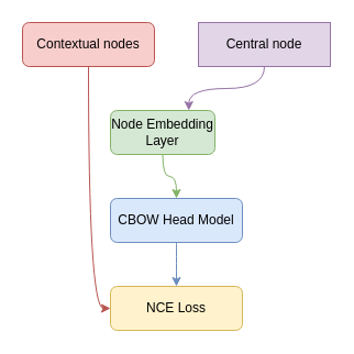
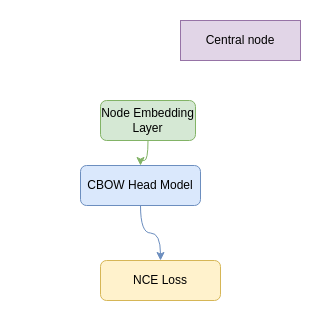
  <mxCell id="0" />
  <mxCell id="1" parent="0" />
  <mxCell id="2" style="edgeStyle=orthogonalEdgeStyle;curved=1;rounded=0;orthogonalLoop=1;jettySize=auto;html=1;fillColor=#d5e8d4;strokeColor=#82b366;" edge="1" parent="1" source="3" target="5"><mxGeometry relative="1" as="geometry" /></mxCell>
  <mxCell id="3" value="Node Embedding Layer" style="rounded=1;whiteSpace=wrap;html=1;fillColor=#d5e8d4;strokeColor=#82b366;" vertex="1" parent="1"><mxGeometry x="100" y="100" width="95" height="40" as="geometry" /></mxCell>
  <mxCell id="4" style="edgeStyle=orthogonalEdgeStyle;curved=1;rounded=0;orthogonalLoop=1;jettySize=auto;html=1;fillColor=#dae8fc;strokeColor=#6c8ebf;" edge="1" parent="1" source="5" target="6"><mxGeometry relative="1" as="geometry" /></mxCell>
- <mxCell id="5" value="CBOW Head Model" style="rounded=1;whiteSpace=wrap;html=1;fillColor=#dae8fc;strokeColor=#6c8ebf;" vertex="1" parent="1"><mxGeometry x="100" y="180" width="120" height="40" as="geometry" /></mxCell>
+ <mxCell id="5" value="CBOW Head Model" style="rounded=1;whiteSpace=wrap;html=1;fillColor=#dae8fc;strokeColor=#6c8ebf;" vertex="1" parent="1"><mxGeometry x="80" y="165" width="120" height="40" as="geometry" /></mxCell>
  <mxCell id="6" value="NCE Loss" style="rounded=1;whiteSpace=wrap;html=1;fillColor=#fff2cc;strokeColor=#d6b656;" vertex="1" parent="1"><mxGeometry x="100" y="260" width="120" height="40" as="geometry" /></mxCell>
- <mxCell id="7" style="edgeStyle=orthogonalEdgeStyle;rounded=0;orthogonalLoop=1;jettySize=auto;html=1;entryX=0;entryY=0.5;entryDx=0;entryDy=0;curved=1;fillColor=#f8cecc;strokeColor=#b85450;" edge="1" parent="1" source="8" target="6"><mxGeometry relative="1" as="geometry" /></mxCell>
- <mxCell id="8" value="Contextual nodes" style="rounded=1;whiteSpace=wrap;html=1;fillColor=#f8cecc;strokeColor=#b85450;" vertex="1" parent="1"><mxGeometry x="20" y="20" width="120" height="40" as="geometry" /></mxCell>
- <mxCell id="9" style="edgeStyle=orthogonalEdgeStyle;curved=1;rounded=0;orthogonalLoop=1;jettySize=auto;html=1;fillColor=#e1d5e7;strokeColor=#9673a6;entryX=0.75;entryY=0;entryDx=0;entryDy=0;" edge="1" parent="1" source="10" target="3"><mxGeometry relative="1" as="geometry"><mxPoint x="240" y="280" as="targetPoint" /></mxGeometry></mxCell>
  <mxCell id="10" value="Central node" style="whiteSpace=wrap;html=1;fillColor=#e1d5e7;strokeColor=#9673a6;rounded=0;" vertex="1" parent="1"><mxGeometry x="180" y="20" width="120" height="40" as="geometry" /></mxCell>
